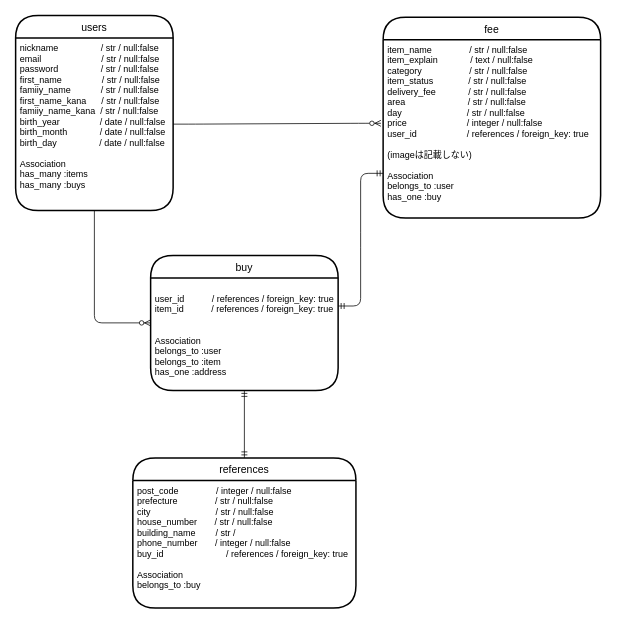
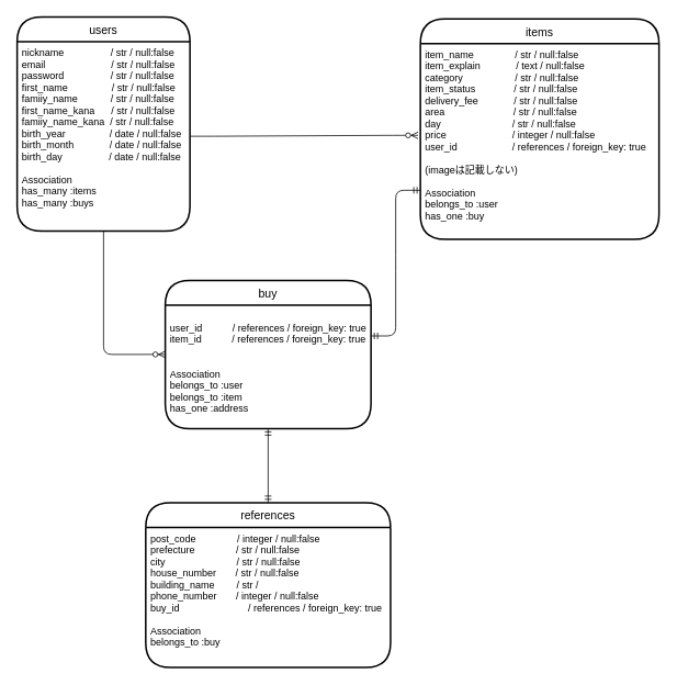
  <mxCell id="0" />
  <mxCell id="1" parent="0" />
  <mxCell id="2" value="" style="edgeStyle=entityRelationEdgeStyle;fontSize=12;html=1;endArrow=ERzeroToMany;endFill=1;strokeWidth=1;exitX=1;exitY=0.5;exitDx=0;exitDy=0;entryX=-0.01;entryY=0.469;entryDx=0;entryDy=0;entryPerimeter=0;" parent="1" source="14" target="9" edge="1"><mxGeometry width="100" height="100" relative="1" as="geometry"><mxPoint x="270" y="160" as="sourcePoint" /><mxPoint x="470" y="140" as="targetPoint" /></mxGeometry></mxCell>
  <mxCell id="3" value="" style="fontSize=12;html=1;endArrow=ERmandOne;startArrow=ERmandOne;strokeWidth=1;entryX=0.5;entryY=0;entryDx=0;entryDy=0;exitX=0.5;exitY=1;exitDx=0;exitDy=0;" parent="1" source="7" target="10" edge="1"><mxGeometry width="100" height="100" relative="1" as="geometry"><mxPoint x="596" y="210" as="sourcePoint" /><mxPoint x="510" y="437" as="targetPoint" /></mxGeometry></mxCell>
  <mxCell id="4" value="" style="edgeStyle=orthogonalEdgeStyle;fontSize=12;html=1;endArrow=ERzeroToMany;endFill=1;strokeWidth=1;exitX=0.5;exitY=1;exitDx=0;exitDy=0;entryX=0;entryY=0.5;entryDx=0;entryDy=0;" parent="1" source="14" target="6" edge="1"><mxGeometry width="100" height="100" relative="1" as="geometry"><mxPoint x="40" y="470" as="sourcePoint" /><mxPoint x="140" y="370" as="targetPoint" /></mxGeometry></mxCell>
  <mxCell id="5" value="" style="edgeStyle=entityRelationEdgeStyle;fontSize=12;html=1;endArrow=ERmandOne;startArrow=ERmandOne;strokeWidth=1;exitX=1;exitY=0.25;exitDx=0;exitDy=0;entryX=0;entryY=0.75;entryDx=0;entryDy=0;" parent="1" source="7" target="9" edge="1"><mxGeometry width="100" height="100" relative="1" as="geometry"><mxPoint x="440" y="340" as="sourcePoint" /><mxPoint x="540" y="240" as="targetPoint" /></mxGeometry></mxCell>
  <mxCell id="6" value="buy" style="swimlane;childLayout=stackLayout;horizontal=1;startSize=30;horizontalStack=0;rounded=1;fontSize=14;fontStyle=0;strokeWidth=2;resizeParent=0;resizeLast=1;shadow=0;dashed=0;align=center;arcSize=50;" parent="1" vertex="1"><mxGeometry x="200" y="340" width="250" height="180" as="geometry" /></mxCell>
  <mxCell id="7" value="&#10;user_id           / references / foreign_key: true&#10;item_id           / references / foreign_key: true&#10;&#10;&#10;Association&#10;belongs_to :user&#10;belongs_to :item&#10;has_one :address&#10;" style="align=left;strokeColor=none;fillColor=none;spacingLeft=4;fontSize=12;verticalAlign=top;resizable=0;rotatable=0;part=1;" parent="6" vertex="1"><mxGeometry y="30" width="250" height="150" as="geometry" /></mxCell>
- <mxCell id="8" value="fee" style="swimlane;childLayout=stackLayout;horizontal=1;startSize=30;horizontalStack=0;rounded=1;fontSize=14;fontStyle=0;strokeWidth=2;resizeParent=0;resizeLast=1;shadow=0;dashed=0;align=center;arcSize=50;" parent="1" vertex="1"><mxGeometry x="510" y="22.5" width="290" height="267.5" as="geometry" /></mxCell>
+ <mxCell id="8" value="items" style="swimlane;childLayout=stackLayout;horizontal=1;startSize=30;horizontalStack=0;rounded=1;fontSize=14;fontStyle=0;strokeWidth=2;resizeParent=0;resizeLast=1;shadow=0;dashed=0;align=center;arcSize=50;" parent="1" vertex="1"><mxGeometry x="510" y="22.5" width="290" height="267.5" as="geometry" /></mxCell>
  <mxCell id="9" value="item_name               / str / null:false&#10;item_explain             / text / null:false&#10;category                   / str / null:false&#10;item_status              / str / null:false&#10;delivery_fee             / str / null:false&#10;area                         / str / null:false&#10;day                          / str / null:false&#10;price                        / integer / null:false&#10;user_id                    / references / foreign_key: true&#10;&#10;(imageは記載しない)&#10;&#10;Association&#10;belongs_to :user&#10;has_one :buy&#10;" style="align=left;strokeColor=none;fillColor=none;spacingLeft=4;fontSize=12;verticalAlign=top;resizable=0;rotatable=0;part=1;" parent="8" vertex="1"><mxGeometry y="30" width="290" height="237.5" as="geometry" /></mxCell>
  <mxCell id="10" value="references" style="swimlane;childLayout=stackLayout;horizontal=1;startSize=30;horizontalStack=0;rounded=1;fontSize=14;fontStyle=0;strokeWidth=2;resizeParent=0;resizeLast=1;shadow=0;dashed=0;align=center;arcSize=50;" parent="1" vertex="1"><mxGeometry x="176.25" y="610" width="297.5" height="200" as="geometry" /></mxCell>
  <mxCell id="11" value="post_code               / integer / null:false&#10;prefecture               / str / null:false&#10;city                          / str / null:false&#10;house_number       / str / null:false&#10;building_name        / str / &#10;phone_number       / integer / null:false&#10;buy_id                         / references / foreign_key: true&#10;&#10;Association&#10;belongs_to :buy" style="align=left;strokeColor=none;fillColor=none;spacingLeft=4;fontSize=12;verticalAlign=top;resizable=0;rotatable=0;part=1;" parent="10" vertex="1"><mxGeometry y="30" width="297.5" height="170" as="geometry" /></mxCell>
  <mxCell id="12" style="edgeStyle=elbowEdgeStyle;rounded=0;jumpSize=15;orthogonalLoop=1;jettySize=auto;html=1;exitX=0.5;exitY=1;exitDx=0;exitDy=0;strokeWidth=1;" parent="10" source="11" target="11" edge="1"><mxGeometry relative="1" as="geometry" /></mxCell>
  <mxCell id="13" value="users" style="swimlane;childLayout=stackLayout;horizontal=1;startSize=30;horizontalStack=0;rounded=1;fontSize=14;fontStyle=0;strokeWidth=2;resizeParent=0;resizeLast=1;shadow=0;dashed=0;align=center;arcSize=50;" parent="1" vertex="1"><mxGeometry x="20" y="20" width="210" height="260" as="geometry" /></mxCell>
  <mxCell id="14" value="nickname                 / str / null:false&#10;email                        / str / null:false&#10;password                 / str / null:false&#10;first_name                / str / null:false&#10;famiiy_name            / str / null:false&#10;first_name_kana      / str / null:false&#10;famiiy_name_kana  / str / null:false&#10;birth_year                / date / null:false&#10;birth_month             / date / null:false&#10;birth_day                 / date / null:false&#10;&#10;Association&#10;has_many :items&#10;has_many :buys&#10;" style="align=left;strokeColor=none;fillColor=none;spacingLeft=4;fontSize=12;verticalAlign=top;resizable=0;rotatable=0;part=1;" parent="13" vertex="1"><mxGeometry y="30" width="210" height="230" as="geometry" /></mxCell>
